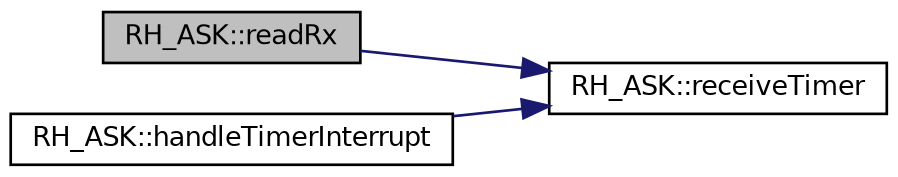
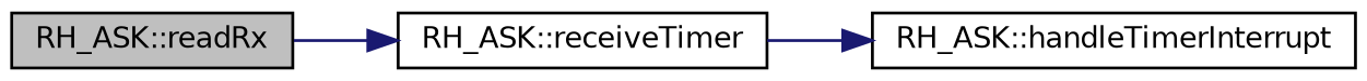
  digraph {
    rankdir=RL
    node [color=black fillcolor=white fontname=Helvetica fontsize=10 shape=record style=filled]
    edge [color=midnightblue dir=back fontname=Helvetica fontsize=10 labelfontname=Helvetica labelfontsize=10 style=solid]
    n1 [fillcolor=grey75 fontcolor=black height=0.2 label="RH_ASK::readRx" width=0.4]
    n2 [height=0.2 label="RH_ASK::receiveTimer" width=0.4]
    n3 [height=0.2 label="RH_ASK::handleTimerInterrupt" width=0.4]
    n2 -> n1
-   n2 -> n3
+   n3 -> n2
  }
